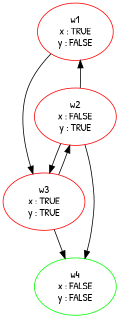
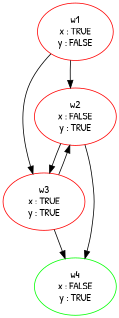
  digraph {
    fontname="Patrick Hand"
    node [color=red fontname="Patrick Hand"]
    edge [fontname="Patrick Hand"]
    n1 [height=1.0417 label="w1\nx : TRUE\ny : FALSE\n" width=1.375]
    n2 [height=1.0417 label="w2\nx : FALSE\ny : TRUE\n" width=1.4919]
    n3 [height=1.0417 label="w3\nx : TRUE\ny : TRUE\n" width=1.4919]
-   n4 [color=green height=1.0417 label="w4\nx : FALSE\ny : FALSE\n" width=1.4919]
-   n2 -> n1
+   n4 [color=green height=1.0417 label="w4\nx : FALSE\ny : TRUE\n" width=1.4919]
+   n1 -> n2
    n1 -> n3
    n2 -> n3
    n2 -> n4
    n3 -> n2
    n3 -> n4
  }
